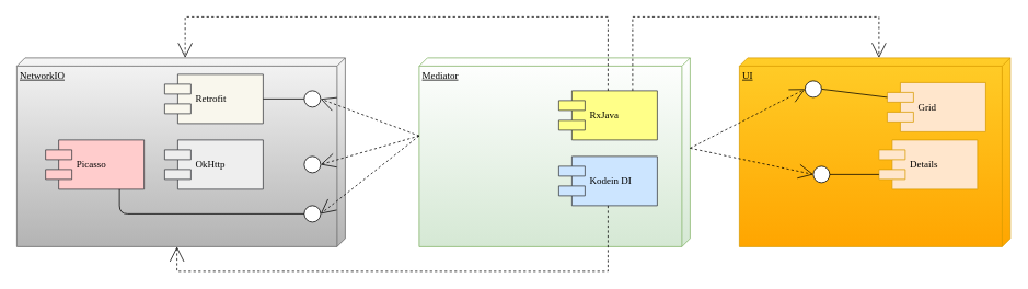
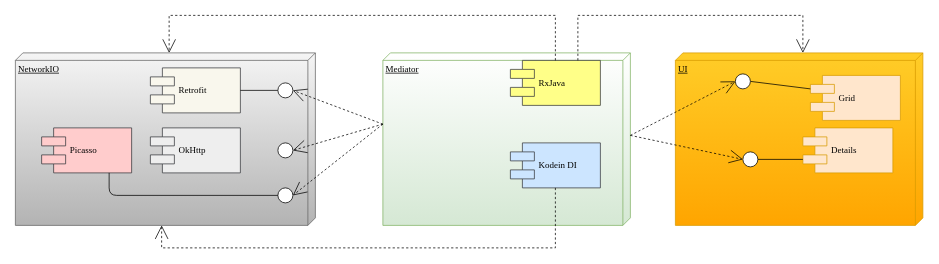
  <mxCell id="0" />
  <mxCell id="1" parent="0" />
  <mxCell id="2" value="NetworkIO" style="verticalAlign=top;align=left;spacingTop=8;spacingLeft=2;spacingRight=12;shape=cube;size=10;direction=south;fontStyle=4;html=1;rounded=0;shadow=0;comic=0;labelBackgroundColor=none;strokeWidth=1;fontFamily=Verdana;fontSize=12;fillColor=#f5f5f5;strokeColor=#666666;gradientColor=#b3b3b3;gradientDirection=east;" vertex="1" parent="1"><mxGeometry x="20" y="70" width="400" height="230" as="geometry" /></mxCell>
  <mxCell id="3" value="Retrofit" style="shape=component;align=left;spacingLeft=36;rounded=0;shadow=0;comic=0;labelBackgroundColor=none;strokeWidth=1;fontFamily=Verdana;fontSize=12;html=1;fillColor=#f9f7ed;strokeColor=#36393d;" vertex="1" parent="1"><mxGeometry x="200" y="90" width="120" height="60" as="geometry" /></mxCell>
  <mxCell id="4" value="OkHttp" style="shape=component;align=left;spacingLeft=36;rounded=0;shadow=0;comic=0;labelBackgroundColor=none;strokeWidth=1;fontFamily=Verdana;fontSize=12;html=1;fillColor=#eeeeee;strokeColor=#36393d;" vertex="1" parent="1"><mxGeometry x="200" y="170" width="120" height="60" as="geometry" /></mxCell>
  <mxCell id="5" value="Picasso" style="shape=component;align=left;spacingLeft=36;rounded=0;shadow=0;comic=0;labelBackgroundColor=none;strokeWidth=1;fontFamily=Verdana;fontSize=12;html=1;fillColor=#ffcccc;strokeColor=#36393d;" vertex="1" parent="1"><mxGeometry x="55" y="170" width="120" height="60" as="geometry" /></mxCell>
  <mxCell id="6" value="Mediator" style="verticalAlign=top;align=left;spacingTop=8;spacingLeft=2;spacingRight=12;shape=cube;size=10;direction=south;fontStyle=4;html=1;rounded=0;shadow=0;comic=0;labelBackgroundColor=none;strokeWidth=1;fontFamily=Verdana;fontSize=12;fillColor=#d5e8d4;strokeColor=#82b366;gradientDirection=west;gradientColor=#ffffff;" vertex="1" parent="1"><mxGeometry x="510" y="70" width="330" height="230" as="geometry" /></mxCell>
- <mxCell id="7" value="RxJava" style="shape=component;align=left;spacingLeft=36;rounded=0;shadow=0;comic=0;labelBackgroundColor=none;strokeWidth=1;fontFamily=Verdana;fontSize=12;html=1;fillColor=#ffff88;strokeColor=#36393d;" vertex="1" parent="1"><mxGeometry x="680" y="110" width="120" height="60" as="geometry" /></mxCell>
+ <mxCell id="7" value="RxJava" style="shape=component;align=left;spacingLeft=36;rounded=0;shadow=0;comic=0;labelBackgroundColor=none;strokeWidth=1;fontFamily=Verdana;fontSize=12;html=1;fillColor=#ffff88;strokeColor=#36393d;" vertex="1" parent="1"><mxGeometry x="680" y="80" width="120" height="60" as="geometry" /></mxCell>
  <mxCell id="8" value="Kodein DI" style="shape=component;align=left;spacingLeft=36;rounded=0;shadow=0;comic=0;labelBackgroundColor=none;strokeWidth=1;fontFamily=Verdana;fontSize=12;html=1;fillColor=#cce5ff;strokeColor=#36393d;" vertex="1" parent="1"><mxGeometry x="680" y="190" width="120" height="60" as="geometry" /></mxCell>
  <mxCell id="9" value="" style="endArrow=none;html=1;entryX=1;entryY=0.5;entryDx=0;entryDy=0;exitX=0;exitY=0.5;exitDx=0;exitDy=0;" edge="1" parent="1" source="10" target="3"><mxGeometry width="50" height="50" relative="1" as="geometry"><mxPoint x="300" y="520" as="sourcePoint" /><mxPoint x="350" y="470" as="targetPoint" /></mxGeometry></mxCell>
  <mxCell id="10" value="" style="ellipse;whiteSpace=wrap;html=1;rounded=0;shadow=0;comic=0;labelBackgroundColor=none;strokeWidth=1;fontFamily=Verdana;fontSize=12;align=center;" vertex="1" parent="1"><mxGeometry x="370" y="110" width="20" height="20" as="geometry" /></mxCell>
  <mxCell id="11" value="" style="ellipse;whiteSpace=wrap;html=1;rounded=0;shadow=0;comic=0;labelBackgroundColor=none;strokeWidth=1;fontFamily=Verdana;fontSize=12;align=center;" vertex="1" parent="1"><mxGeometry x="370" y="190" width="20" height="20" as="geometry" /></mxCell>
  <mxCell id="12" value="" style="ellipse;whiteSpace=wrap;html=1;rounded=0;shadow=0;comic=0;labelBackgroundColor=none;strokeWidth=1;fontFamily=Verdana;fontSize=12;align=center;" vertex="1" parent="1"><mxGeometry x="370" y="250" width="20" height="20" as="geometry" /></mxCell>
  <mxCell id="13" style="edgeStyle=none;rounded=0;html=1;dashed=1;labelBackgroundColor=none;startArrow=none;startFill=0;startSize=8;endArrow=open;endFill=0;endSize=16;fontFamily=Verdana;fontSize=12;entryX=1;entryY=0.5;entryDx=0;entryDy=0;exitX=0;exitY=0;exitDx=95;exitDy=330;exitPerimeter=0;" edge="1" parent="1" source="6"><mxGeometry relative="1" as="geometry"><mxPoint x="394.399" y="880" as="sourcePoint" /><mxPoint x="390" y="200" as="targetPoint" /></mxGeometry></mxCell>
  <mxCell id="14" style="edgeStyle=none;rounded=0;html=1;dashed=1;labelBackgroundColor=none;startArrow=none;startFill=0;startSize=8;endArrow=open;endFill=0;endSize=16;fontFamily=Verdana;fontSize=12;entryX=1;entryY=0.5;entryDx=0;entryDy=0;exitX=0;exitY=0;exitDx=95;exitDy=330;exitPerimeter=0;" edge="1" parent="1" source="6" target="10"><mxGeometry relative="1" as="geometry"><mxPoint x="520" y="175" as="sourcePoint" /><mxPoint x="400" y="210" as="targetPoint" /></mxGeometry></mxCell>
  <mxCell id="15" value="" style="endArrow=none;html=1;entryX=0.75;entryY=1;entryDx=0;entryDy=0;exitX=0;exitY=0.5;exitDx=0;exitDy=0;" edge="1" parent="1" source="12" target="5"><mxGeometry width="50" height="50" relative="1" as="geometry"><mxPoint x="300" y="520" as="sourcePoint" /><mxPoint x="350" y="470" as="targetPoint" /><Array as="points"><mxPoint x="145" y="260" /></Array></mxGeometry></mxCell>
  <mxCell id="16" style="edgeStyle=none;rounded=0;html=1;dashed=1;labelBackgroundColor=none;startArrow=none;startFill=0;startSize=8;endArrow=open;endFill=0;endSize=16;fontFamily=Verdana;fontSize=12;entryX=1;entryY=0.5;entryDx=0;entryDy=0;exitX=0;exitY=0;exitDx=95;exitDy=330;exitPerimeter=0;" edge="1" parent="1" source="6" target="12"><mxGeometry relative="1" as="geometry"><mxPoint x="520" y="175" as="sourcePoint" /><mxPoint x="400" y="210" as="targetPoint" /></mxGeometry></mxCell>
  <mxCell id="17" style="edgeStyle=elbowEdgeStyle;rounded=0;html=1;dashed=1;labelBackgroundColor=none;startArrow=none;startFill=0;startSize=8;endArrow=open;endFill=0;endSize=16;fontFamily=Verdana;fontSize=12;entryX=0;entryY=0;entryDx=0;entryDy=195;exitX=0.5;exitY=0;exitDx=0;exitDy=0;entryPerimeter=0;" edge="1" parent="1" source="7" target="2"><mxGeometry relative="1" as="geometry"><mxPoint x="520" y="175" as="sourcePoint" /><mxPoint x="400" y="130" as="targetPoint" /><Array as="points"><mxPoint x="470" y="20" /></Array></mxGeometry></mxCell>
  <mxCell id="18" style="edgeStyle=none;rounded=0;html=1;dashed=1;labelBackgroundColor=none;startArrow=none;startFill=0;startSize=8;endArrow=open;endFill=0;endSize=16;fontFamily=Verdana;fontSize=12;entryX=0;entryY=0;entryDx=230;entryDy=205;entryPerimeter=0;exitX=0.5;exitY=1;exitDx=0;exitDy=0;" edge="1" parent="1" source="8" target="2"><mxGeometry relative="1" as="geometry"><mxPoint x="760" y="280" as="sourcePoint" /><mxPoint x="235" y="80" as="targetPoint" /><Array as="points"><mxPoint x="740" y="330" /><mxPoint x="470" y="330" /><mxPoint x="215" y="330" /></Array></mxGeometry></mxCell>
  <mxCell id="19" value="UI" style="verticalAlign=top;align=left;spacingTop=8;spacingLeft=2;spacingRight=12;shape=cube;size=10;direction=south;fontStyle=4;html=1;rounded=0;shadow=0;comic=0;labelBackgroundColor=none;strokeWidth=1;fontFamily=Verdana;fontSize=12;gradientColor=#ffa500;fillColor=#ffcd28;strokeColor=#d79b00;gradientDirection=east;" vertex="1" parent="1"><mxGeometry x="900" y="70" width="330" height="230" as="geometry" /></mxCell>
  <mxCell id="20" value="Grid" style="shape=component;align=left;spacingLeft=36;rounded=0;shadow=0;comic=0;labelBackgroundColor=none;strokeWidth=1;fontFamily=Verdana;fontSize=12;html=1;fillColor=#ffe6cc;strokeColor=#d79b00;" vertex="1" parent="1"><mxGeometry x="1080" y="100" width="120" height="60" as="geometry" /></mxCell>
  <mxCell id="21" value="Details" style="shape=component;align=left;spacingLeft=36;rounded=0;shadow=0;comic=0;labelBackgroundColor=none;strokeWidth=1;fontFamily=Verdana;fontSize=12;html=1;fillColor=#ffe6cc;strokeColor=#d79b00;" vertex="1" parent="1"><mxGeometry x="1070" y="170" width="120" height="60" as="geometry" /></mxCell>
  <mxCell id="22" value="" style="endArrow=none;html=1;entryX=0;entryY=0.3;entryDx=0;entryDy=0;exitX=1;exitY=0.5;exitDx=0;exitDy=0;" edge="1" parent="1" source="23" target="20"><mxGeometry width="50" height="50" relative="1" as="geometry"><mxPoint x="1160" y="142" as="sourcePoint" /><mxPoint x="1110" y="142" as="targetPoint" /></mxGeometry></mxCell>
  <mxCell id="23" value="" style="ellipse;whiteSpace=wrap;html=1;rounded=0;shadow=0;comic=0;labelBackgroundColor=none;strokeWidth=1;fontFamily=Verdana;fontSize=12;align=center;" vertex="1" parent="1"><mxGeometry x="980" y="98" width="20" height="20" as="geometry" /></mxCell>
  <mxCell id="24" value="" style="endArrow=none;html=1;exitX=0;exitY=0.5;exitDx=0;exitDy=0;entryX=0;entryY=0.7;entryDx=0;entryDy=0;" edge="1" parent="1" source="25" target="21"><mxGeometry width="50" height="50" relative="1" as="geometry"><mxPoint x="1060" y="232" as="sourcePoint" /><mxPoint x="1090" y="210" as="targetPoint" /></mxGeometry></mxCell>
  <mxCell id="25" value="" style="ellipse;whiteSpace=wrap;html=1;rounded=0;shadow=0;comic=0;labelBackgroundColor=none;strokeWidth=1;fontFamily=Verdana;fontSize=12;align=center;" vertex="1" parent="1"><mxGeometry x="990" y="202" width="20" height="20" as="geometry" /></mxCell>
  <mxCell id="26" style="edgeStyle=none;rounded=0;html=1;dashed=1;labelBackgroundColor=none;startArrow=none;startFill=0;startSize=8;endArrow=open;endFill=0;endSize=16;fontFamily=Verdana;fontSize=12;entryX=0;entryY=0.5;entryDx=0;entryDy=0;exitX=0;exitY=0;exitDx=110;exitDy=0;exitPerimeter=0;" edge="1" parent="1" source="6" target="23"><mxGeometry relative="1" as="geometry"><mxPoint x="520" y="175" as="sourcePoint" /><mxPoint x="400" y="210" as="targetPoint" /></mxGeometry></mxCell>
  <mxCell id="27" style="edgeStyle=none;rounded=0;html=1;dashed=1;labelBackgroundColor=none;startArrow=none;startFill=0;startSize=8;endArrow=open;endFill=0;endSize=16;fontFamily=Verdana;fontSize=12;exitX=0;exitY=0;exitDx=110;exitDy=0;exitPerimeter=0;entryX=0;entryY=0.5;entryDx=0;entryDy=0;" edge="1" parent="1" source="6" target="25"><mxGeometry relative="1" as="geometry"><mxPoint x="680" y="310" as="sourcePoint" /><mxPoint x="900" y="233" as="targetPoint" /></mxGeometry></mxCell>
  <mxCell id="28" style="rounded=0;html=1;dashed=1;labelBackgroundColor=none;startArrow=none;startFill=0;startSize=8;endArrow=open;endFill=0;endSize=16;fontFamily=Verdana;fontSize=12;exitX=0.75;exitY=0;exitDx=0;exitDy=0;entryX=0;entryY=0;entryDx=0;entryDy=160;entryPerimeter=0;edgeStyle=elbowEdgeStyle;" edge="1" parent="1" source="7" target="19"><mxGeometry relative="1" as="geometry"><mxPoint x="750" y="260" as="sourcePoint" /><mxPoint x="320" as="targetPoint" y="410" /><Array as="points"><mxPoint x="920" y="20" /></Array></mxGeometry></mxCell>
